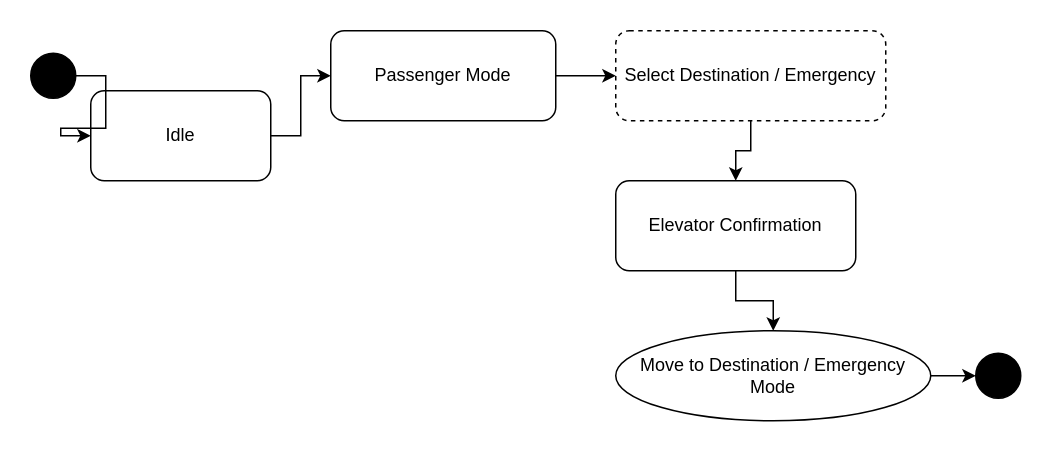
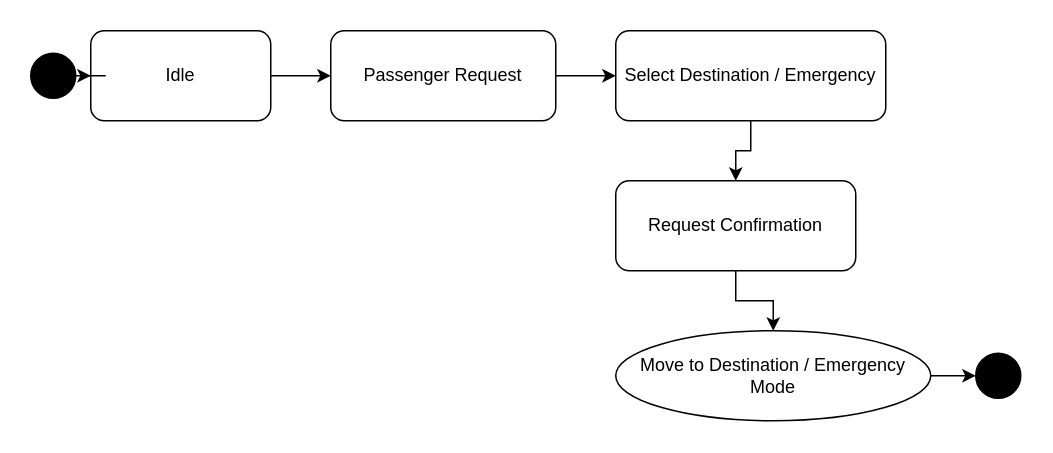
  <mxCell id="0" />
  <mxCell id="1" parent="0" />
  <mxCell id="2" value="" style="ellipse;shape=doubleEllipse;fillColor=black;" vertex="1" parent="1"><mxGeometry x="20" y="35" width="30" height="30" as="geometry" /></mxCell>
- <mxCell id="3" value="Idle" style="rounded=1;whiteSpace=wrap;html=1;" vertex="1" parent="1"><mxGeometry x="60" y="60" width="120" height="60" as="geometry" /></mxCell>
+ <mxCell id="3" value="Idle" style="rounded=1;whiteSpace=wrap;html=1;" vertex="1" parent="1"><mxGeometry x="60" y="20" width="120" height="60" as="geometry" /></mxCell>
  <mxCell id="4" style="edgeStyle=orthogonalEdgeStyle;rounded=0;orthogonalLoop=1;jettySize=auto;html=1;" edge="1" parent="1" source="2" target="3"><mxGeometry relative="1" as="geometry" /></mxCell>
- <mxCell id="5" value="Passenger Mode" style="rounded=1;whiteSpace=wrap;html=1;" vertex="1" parent="1"><mxGeometry x="220" y="20" width="150" height="60" as="geometry" /></mxCell>
+ <mxCell id="5" value="Passenger Request" style="rounded=1;whiteSpace=wrap;html=1;" vertex="1" parent="1"><mxGeometry x="220" y="20" width="150" height="60" as="geometry" /></mxCell>
  <mxCell id="6" style="edgeStyle=orthogonalEdgeStyle;rounded=0;orthogonalLoop=1;jettySize=auto;html=1;" edge="1" parent="1" source="3" target="5"><mxGeometry relative="1" as="geometry" /></mxCell>
- <mxCell id="7" value="Select Destination / Emergency" style="rounded=1;whiteSpace=wrap;html=1;dashed=1;" vertex="1" parent="1"><mxGeometry x="410" y="20" width="180" height="60" as="geometry" /></mxCell>
+ <mxCell id="7" value="Select Destination / Emergency" style="rounded=1;whiteSpace=wrap;html=1;" vertex="1" parent="1"><mxGeometry x="410" y="20" width="180" height="60" as="geometry" /></mxCell>
  <mxCell id="8" style="edgeStyle=orthogonalEdgeStyle;rounded=0;orthogonalLoop=1;jettySize=auto;html=1;" edge="1" parent="1" source="5" target="7"><mxGeometry relative="1" as="geometry" /></mxCell>
- <mxCell id="9" value="Elevator Confirmation" style="rounded=1;whiteSpace=wrap;html=1;" vertex="1" parent="1"><mxGeometry x="410" y="120" width="160" height="60" as="geometry" /></mxCell>
+ <mxCell id="9" value="Request Confirmation" style="rounded=1;whiteSpace=wrap;html=1;" vertex="1" parent="1"><mxGeometry x="410" y="120" width="160" height="60" as="geometry" /></mxCell>
  <mxCell id="10" style="edgeStyle=orthogonalEdgeStyle;rounded=0;orthogonalLoop=1;jettySize=auto;html=1;" edge="1" parent="1" source="7" target="9"><mxGeometry relative="1" as="geometry" /></mxCell>
  <mxCell id="11" value="Move to Destination / Emergency Mode" style="ellipse;whiteSpace=wrap;html=1;" vertex="1" parent="1"><mxGeometry x="410" y="220" width="210" height="60" as="geometry" /></mxCell>
  <mxCell id="12" style="edgeStyle=orthogonalEdgeStyle;rounded=0;orthogonalLoop=1;jettySize=auto;html=1;" edge="1" parent="1" source="9" target="11"><mxGeometry relative="1" as="geometry" /></mxCell>
  <mxCell id="13" value="" style="ellipse;shape=doubleEllipse;fillColor=black;" vertex="1" parent="1"><mxGeometry x="650" y="235" width="30" height="30" as="geometry" /></mxCell>
  <mxCell id="14" style="edgeStyle=orthogonalEdgeStyle;rounded=0;orthogonalLoop=1;jettySize=auto;html=1;" edge="1" parent="1" source="11" target="13"><mxGeometry relative="1" as="geometry" /></mxCell>
